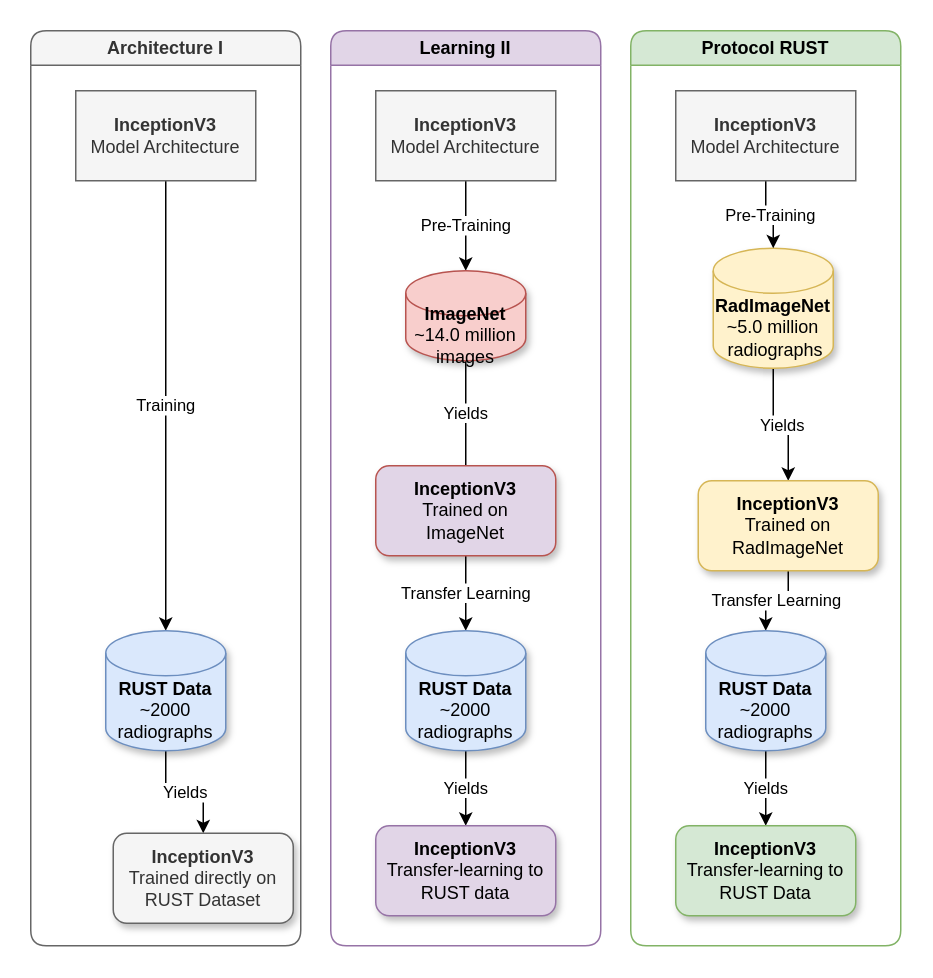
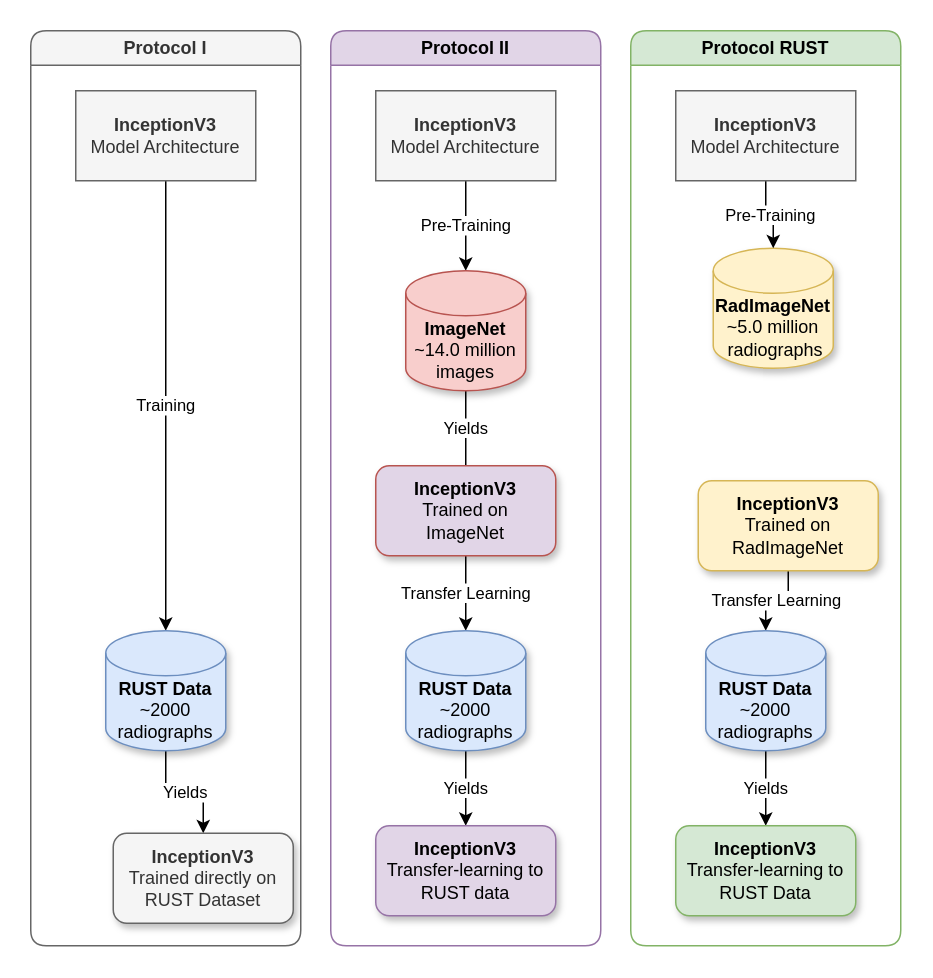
  <mxCell id="0" />
  <mxCell id="1" parent="0" />
  <mxCell id="2" value="Pre-Training" style="edgeStyle=orthogonalEdgeStyle;rounded=0;orthogonalLoop=1;jettySize=auto;html=1;" parent="1" source="3" target="26" edge="1"><mxGeometry relative="1" as="geometry" /></mxCell>
  <mxCell id="3" value="&lt;div&gt;&lt;b&gt;InceptionV3&lt;/b&gt;&lt;/div&gt;&lt;div&gt;Model Architecture&lt;br&gt;&lt;/div&gt;" style="rounded=0;whiteSpace=wrap;html=1;glass=0;fillColor=#f5f5f5;fontColor=#333333;strokeColor=#666666;" parent="1" vertex="1"><mxGeometry x="250" y="60" width="120" height="60" as="geometry" /></mxCell>
  <mxCell id="4" value="Yields" style="edgeStyle=orthogonalEdgeStyle;rounded=0;orthogonalLoop=1;jettySize=auto;html=1;entryX=0.5;entryY=0;entryDx=0;entryDy=0;endArrow=none;" parent="1" source="26" target="8" edge="1"><mxGeometry relative="1" as="geometry" /></mxCell>
- <mxCell id="5" value="Yields" style="edgeStyle=orthogonalEdgeStyle;rounded=0;orthogonalLoop=1;jettySize=auto;html=1;" parent="1" source="6" target="10" edge="1"><mxGeometry relative="1" as="geometry" /></mxCell>
  <mxCell id="6" value="&lt;div&gt;&lt;b&gt;RadImageNet&lt;/b&gt;&lt;/div&gt;&lt;div&gt;~5.0 million&lt;br&gt;&lt;/div&gt;&amp;nbsp;radiographs" style="shape=cylinder3;whiteSpace=wrap;html=1;boundedLbl=1;backgroundOutline=1;size=15;fillColor=#fff2cc;strokeColor=#d6b656;shadow=1;" parent="1" vertex="1"><mxGeometry x="475" y="165" width="80" height="80" as="geometry" /></mxCell>
  <mxCell id="7" value="Transfer Learning" style="edgeStyle=orthogonalEdgeStyle;rounded=0;orthogonalLoop=1;jettySize=auto;html=1;" parent="1" source="8" target="12" edge="1"><mxGeometry relative="1" as="geometry" /></mxCell>
  <mxCell id="8" value="&lt;div&gt;&lt;b&gt;InceptionV3&lt;/b&gt;&lt;/div&gt;&lt;div&gt;Trained on&lt;/div&gt;&lt;div&gt;ImageNet&lt;br&gt;&lt;/div&gt;" style="rounded=1;whiteSpace=wrap;html=1;glass=0;fillColor=#e1d5e7;strokeColor=#b85450;shadow=1;" parent="1" vertex="1"><mxGeometry x="250" y="310" width="120" height="60" as="geometry" /></mxCell>
  <mxCell id="9" value="Transfer Learning" style="edgeStyle=orthogonalEdgeStyle;rounded=0;orthogonalLoop=1;jettySize=auto;html=1;" parent="1" source="10" target="14" edge="1"><mxGeometry relative="1" as="geometry" /></mxCell>
  <mxCell id="10" value="&lt;div&gt;&lt;b&gt;InceptionV3&lt;/b&gt;&lt;/div&gt;&lt;div&gt;Trained on RadImageNet&lt;br&gt;&lt;/div&gt;" style="rounded=1;whiteSpace=wrap;html=1;glass=0;fillColor=#fff2cc;strokeColor=#d6b656;shadow=1;" parent="1" vertex="1"><mxGeometry x="465" y="320" width="120" height="60" as="geometry" /></mxCell>
  <mxCell id="11" value="Yields" style="edgeStyle=orthogonalEdgeStyle;rounded=0;orthogonalLoop=1;jettySize=auto;html=1;" parent="1" source="12" target="15" edge="1"><mxGeometry relative="1" as="geometry" /></mxCell>
  <mxCell id="12" value="&lt;div&gt;&lt;b&gt;RUST Data&lt;/b&gt;&lt;/div&gt;&lt;div&gt;~2000&lt;/div&gt;&lt;div&gt;radiographs&lt;br&gt;&lt;/div&gt;" style="shape=cylinder3;whiteSpace=wrap;html=1;boundedLbl=1;backgroundOutline=1;size=15;shadow=1;glass=0;fillColor=#dae8fc;strokeColor=#6c8ebf;" parent="1" vertex="1"><mxGeometry x="270" y="420" width="80" height="80" as="geometry" /></mxCell>
  <mxCell id="13" value="Yields" style="edgeStyle=orthogonalEdgeStyle;rounded=0;orthogonalLoop=1;jettySize=auto;html=1;entryX=0.5;entryY=0;entryDx=0;entryDy=0;" parent="1" source="14" target="16" edge="1"><mxGeometry relative="1" as="geometry" /></mxCell>
  <mxCell id="14" value="&lt;div&gt;&lt;b&gt;RUST Data&lt;/b&gt;&lt;/div&gt;&lt;div&gt;~2000&lt;/div&gt;&lt;div&gt;radiographs&lt;br&gt;&lt;/div&gt;" style="shape=cylinder3;whiteSpace=wrap;html=1;boundedLbl=1;backgroundOutline=1;size=15;shadow=1;glass=0;fillColor=#dae8fc;strokeColor=#6c8ebf;" parent="1" vertex="1"><mxGeometry x="470" y="420" width="80" height="80" as="geometry" /></mxCell>
  <mxCell id="15" value="&lt;div&gt;&lt;b&gt;InceptionV3&lt;/b&gt;&lt;/div&gt;Transfer-learning to RUST data" style="rounded=1;whiteSpace=wrap;html=1;glass=0;fillColor=#e1d5e7;strokeColor=#9673a6;shadow=1;" parent="1" vertex="1"><mxGeometry x="250" y="550" width="120" height="60" as="geometry" /></mxCell>
  <mxCell id="16" value="&lt;div&gt;&lt;b&gt;InceptionV3&lt;/b&gt;&lt;/div&gt;Transfer-learning to RUST Data" style="rounded=1;whiteSpace=wrap;html=1;glass=0;fillColor=#d5e8d4;strokeColor=#82b366;shadow=1;" parent="1" vertex="1"><mxGeometry x="450" y="550" width="120" height="60" as="geometry" /></mxCell>
  <mxCell id="17" value="Training" style="edgeStyle=orthogonalEdgeStyle;rounded=0;orthogonalLoop=1;jettySize=auto;html=1;" parent="1" source="18" target="20" edge="1"><mxGeometry relative="1" as="geometry" /></mxCell>
  <mxCell id="18" value="&lt;div style=&quot;border-color: var(--border-color);&quot;&gt;&lt;b style=&quot;border-color: var(--border-color);&quot;&gt;InceptionV3&lt;/b&gt;&lt;/div&gt;&lt;div style=&quot;border-color: var(--border-color);&quot;&gt;Model Architecture&lt;/div&gt;&lt;div&gt;&lt;/div&gt;" style="rounded=0;whiteSpace=wrap;html=1;glass=0;fillColor=#f5f5f5;fontColor=#333333;strokeColor=#666666;" parent="1" vertex="1"><mxGeometry x="50" y="60" width="120" height="60" as="geometry" /></mxCell>
  <mxCell id="19" value="Yields" style="edgeStyle=orthogonalEdgeStyle;rounded=0;orthogonalLoop=1;jettySize=auto;html=1;" parent="1" source="20" target="21" edge="1"><mxGeometry relative="1" as="geometry" /></mxCell>
  <mxCell id="20" value="&lt;div&gt;&lt;b&gt;RUST Data&lt;/b&gt;&lt;/div&gt;&lt;div&gt;~2000&lt;/div&gt;&lt;div&gt;radiographs&lt;br&gt;&lt;/div&gt;" style="shape=cylinder3;whiteSpace=wrap;html=1;boundedLbl=1;backgroundOutline=1;size=15;shadow=1;glass=0;fillColor=#dae8fc;strokeColor=#6c8ebf;" parent="1" vertex="1"><mxGeometry x="70" y="420" width="80" height="80" as="geometry" /></mxCell>
  <mxCell id="21" value="&lt;div&gt;&lt;b&gt;InceptionV3&lt;/b&gt;&lt;/div&gt;&lt;div&gt;Trained directly on&lt;/div&gt;&lt;div&gt;RUST Dataset&lt;br&gt;&lt;/div&gt;" style="rounded=1;whiteSpace=wrap;html=1;glass=0;fillColor=#f5f5f5;strokeColor=#666666;shadow=1;fontColor=#333333;" parent="1" vertex="1"><mxGeometry x="75" y="555" width="120" height="60" as="geometry" /></mxCell>
  <mxCell id="22" value="Pre-Training" style="edgeStyle=orthogonalEdgeStyle;rounded=0;orthogonalLoop=1;jettySize=auto;html=1;" parent="1" source="23" target="6" edge="1"><mxGeometry relative="1" as="geometry" /></mxCell>
  <mxCell id="23" value="&lt;div&gt;&lt;b&gt;InceptionV3&lt;/b&gt;&lt;/div&gt;&lt;div&gt;Model Architecture&lt;br&gt;&lt;/div&gt;" style="rounded=0;whiteSpace=wrap;html=1;glass=0;fillColor=#f5f5f5;fontColor=#333333;strokeColor=#666666;" parent="1" vertex="1"><mxGeometry x="450" y="60" width="120" height="60" as="geometry" /></mxCell>
- <mxCell id="24" value="Architecture I" style="swimlane;whiteSpace=wrap;html=1;rounded=1;shadow=0;glass=0;fillColor=#f5f5f5;fontColor=#333333;strokeColor=#666666;" parent="1" vertex="1"><mxGeometry width="180" height="610" as="geometry" x="20" y="20" /></mxCell>
- <mxCell id="25" value="Learning II" style="swimlane;whiteSpace=wrap;html=1;rounded=1;shadow=0;glass=0;fillColor=#e1d5e7;strokeColor=#9673a6;" parent="1" vertex="1"><mxGeometry x="220" width="180" height="610" as="geometry" y="20" /></mxCell>
- <mxCell id="26" value="&lt;div&gt;&lt;b&gt;ImageNet&lt;/b&gt;&lt;/div&gt;&lt;div&gt;~14.0 million&lt;br&gt;&lt;/div&gt;&lt;div&gt;images&lt;br&gt;&lt;/div&gt;" style="shape=cylinder3;whiteSpace=wrap;html=1;boundedLbl=1;backgroundOutline=1;size=15;fillColor=#f8cecc;strokeColor=#b85450;shadow=1;" parent="25" vertex="1"><mxGeometry x="50" y="160" width="80" height="60" as="geometry" /></mxCell>
+ <mxCell id="24" value="Protocol I" style="swimlane;whiteSpace=wrap;html=1;rounded=1;shadow=0;glass=0;fillColor=#f5f5f5;fontColor=#333333;strokeColor=#666666;" parent="1" vertex="1"><mxGeometry width="180" height="610" as="geometry" x="20" y="20" /></mxCell>
+ <mxCell id="25" value="Protocol II" style="swimlane;whiteSpace=wrap;html=1;rounded=1;shadow=0;glass=0;fillColor=#e1d5e7;strokeColor=#9673a6;" parent="1" vertex="1"><mxGeometry x="220" width="180" height="610" as="geometry" y="20" /></mxCell>
+ <mxCell id="26" value="&lt;div&gt;&lt;b&gt;ImageNet&lt;/b&gt;&lt;/div&gt;&lt;div&gt;~14.0 million&lt;br&gt;&lt;/div&gt;&lt;div&gt;images&lt;br&gt;&lt;/div&gt;" style="shape=cylinder3;whiteSpace=wrap;html=1;boundedLbl=1;backgroundOutline=1;size=15;fillColor=#f8cecc;strokeColor=#b85450;shadow=1;" parent="25" vertex="1"><mxGeometry x="50" y="160" width="80" height="80" as="geometry" /></mxCell>
  <mxCell id="27" value="Protocol RUST" style="swimlane;whiteSpace=wrap;html=1;rounded=1;shadow=0;glass=0;fillColor=#d5e8d4;strokeColor=#82b366;" parent="1" vertex="1"><mxGeometry x="420" width="180" height="610" as="geometry" y="20" /></mxCell>
